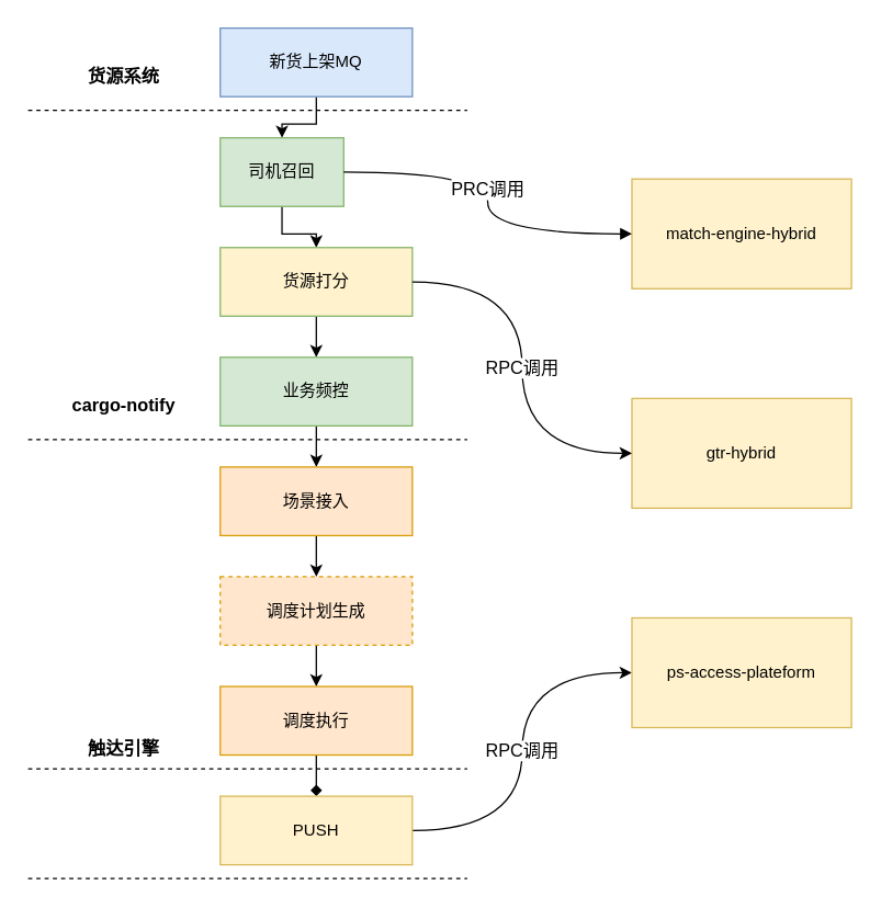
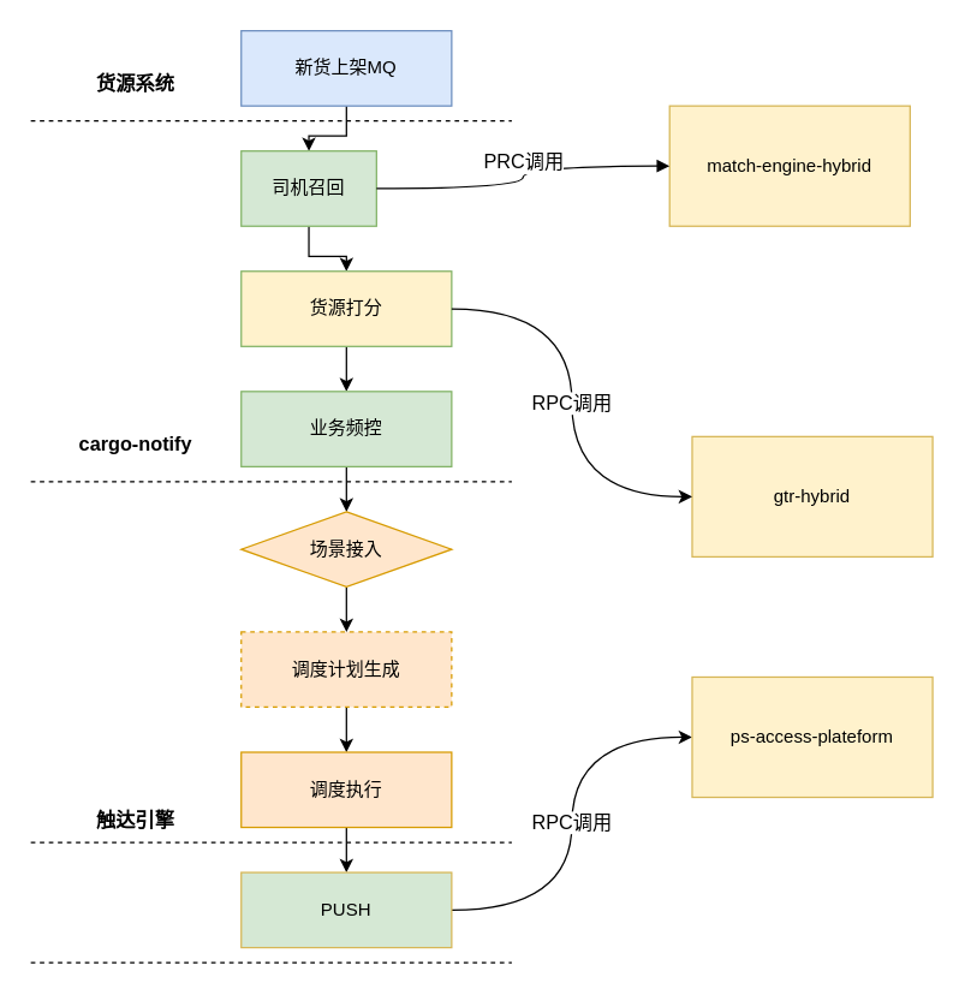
  <mxCell id="0" />
  <mxCell id="1" parent="0" />
  <mxCell id="2" style="edgeStyle=orthogonalEdgeStyle;rounded=0;orthogonalLoop=1;jettySize=auto;html=1;" edge="1" parent="1" source="3" target="5"><mxGeometry relative="1" as="geometry" /></mxCell>
  <mxCell id="3" value="新货上架MQ" style="rounded=0;whiteSpace=wrap;html=1;fillColor=#dae8fc;strokeColor=#6c8ebf;" vertex="1" parent="1"><mxGeometry x="160" y="20" width="140" height="50" as="geometry" /></mxCell>
  <mxCell id="4" style="edgeStyle=orthogonalEdgeStyle;rounded=0;orthogonalLoop=1;jettySize=auto;html=1;" edge="1" parent="1" source="5" target="7"><mxGeometry relative="1" as="geometry" /></mxCell>
  <mxCell id="5" value="司机召回" style="rounded=0;whiteSpace=wrap;html=1;fillColor=#d5e8d4;strokeColor=#82b366;" vertex="1" parent="1"><mxGeometry x="160" y="100" width="90" height="50" as="geometry" /></mxCell>
  <mxCell id="6" style="edgeStyle=orthogonalEdgeStyle;rounded=0;orthogonalLoop=1;jettySize=auto;html=1;entryX=0.5;entryY=0;entryDx=0;entryDy=0;" edge="1" parent="1" source="7" target="9"><mxGeometry relative="1" as="geometry" /></mxCell>
  <mxCell id="7" value="货源打分" style="rounded=0;whiteSpace=wrap;html=1;fillColor=#fff2cc;strokeColor=#82b366;" vertex="1" parent="1"><mxGeometry x="160" y="180" width="140" height="50" as="geometry" /></mxCell>
  <mxCell id="8" style="edgeStyle=orthogonalEdgeStyle;rounded=0;orthogonalLoop=1;jettySize=auto;html=1;entryX=0.5;entryY=0;entryDx=0;entryDy=0;" edge="1" parent="1" source="9" target="11"><mxGeometry relative="1" as="geometry" /></mxCell>
  <mxCell id="9" value="业务频控" style="rounded=0;whiteSpace=wrap;html=1;fillColor=#d5e8d4;strokeColor=#82b366;" vertex="1" parent="1"><mxGeometry x="160" y="260" width="140" height="50" as="geometry" /></mxCell>
  <mxCell id="10" style="edgeStyle=orthogonalEdgeStyle;rounded=0;orthogonalLoop=1;jettySize=auto;html=1;entryX=0.5;entryY=0;entryDx=0;entryDy=0;" edge="1" parent="1" source="11" target="17"><mxGeometry relative="1" as="geometry" /></mxCell>
- <mxCell id="11" value="场景接入" style="rounded=0;whiteSpace=wrap;html=1;fillColor=#ffe6cc;strokeColor=#d79b00;" vertex="1" parent="1"><mxGeometry x="160" y="340" width="140" height="50" as="geometry" /></mxCell>
+ <mxCell id="11" value="场景接入" style="rhombus;whiteSpace=wrap;html=1;fillColor=#ffe6cc;strokeColor=#d79b00;" vertex="1" parent="1"><mxGeometry x="160" y="340" width="140" height="50" as="geometry" /></mxCell>
  <mxCell id="12" value="" style="endArrow=none;dashed=1;html=1;rounded=0;" edge="1" parent="1"><mxGeometry width="50" height="50" relative="1" as="geometry"><mxPoint y="80" as="sourcePoint" x="20" /><mxPoint x="340" y="80" as="targetPoint" /></mxGeometry></mxCell>
  <mxCell id="13" value="货源系统" style="text;html=1;strokeColor=none;fillColor=none;align=center;verticalAlign=middle;whiteSpace=wrap;rounded=0;fontSize=13;fontStyle=1" vertex="1" parent="1"><mxGeometry x="60" y="40" width="60" height="30" as="geometry" /></mxCell>
  <mxCell id="14" value="" style="endArrow=none;dashed=1;html=1;rounded=0;" edge="1" parent="1"><mxGeometry width="50" height="50" relative="1" as="geometry"><mxPoint y="320" as="sourcePoint" x="20" /><mxPoint x="340" y="320" as="targetPoint" /></mxGeometry></mxCell>
  <mxCell id="15" value="cargo-notify" style="text;html=1;strokeColor=none;fillColor=none;align=center;verticalAlign=middle;whiteSpace=wrap;rounded=0;fontSize=13;fontStyle=1" vertex="1" parent="1"><mxGeometry x="50" y="280" width="80" height="30" as="geometry" /></mxCell>
  <mxCell id="16" style="edgeStyle=orthogonalEdgeStyle;rounded=0;orthogonalLoop=1;jettySize=auto;html=1;entryX=0.5;entryY=0;entryDx=0;entryDy=0;" edge="1" parent="1" source="17" target="19"><mxGeometry relative="1" as="geometry" /></mxCell>
  <mxCell id="17" value="调度计划生成" style="rounded=0;whiteSpace=wrap;html=1;fillColor=#ffe6cc;strokeColor=#d79b00;dashed=1;" vertex="1" parent="1"><mxGeometry x="160" y="420" width="140" height="50" as="geometry" /></mxCell>
- <mxCell id="18" style="edgeStyle=orthogonalEdgeStyle;rounded=0;orthogonalLoop=1;jettySize=auto;html=1;entryX=0.5;entryY=0;entryDx=0;entryDy=0;endArrow=diamond;" edge="1" parent="1" source="19" target="21"><mxGeometry relative="1" as="geometry" /></mxCell>
+ <mxCell id="18" style="edgeStyle=orthogonalEdgeStyle;rounded=0;orthogonalLoop=1;jettySize=auto;html=1;entryX=0.5;entryY=0;entryDx=0;entryDy=0;" edge="1" parent="1" source="19" target="21"><mxGeometry relative="1" as="geometry" /></mxCell>
  <mxCell id="19" value="调度执行" style="rounded=0;whiteSpace=wrap;html=1;fillColor=#ffe6cc;strokeColor=#d79b00;" vertex="1" parent="1"><mxGeometry x="160" y="500" width="140" height="50" as="geometry" /></mxCell>
  <mxCell id="20" value="RPC调用" style="edgeStyle=orthogonalEdgeStyle;curved=1;rounded=0;orthogonalLoop=1;jettySize=auto;html=1;entryX=0;entryY=0.5;entryDx=0;entryDy=0;fontSize=13;" edge="1" parent="1" source="21" target="27"><mxGeometry relative="1" as="geometry" /></mxCell>
- <mxCell id="21" value="PUSH" style="rounded=0;whiteSpace=wrap;html=1;fillColor=#fff2cc;strokeColor=#d6b656;" vertex="1" parent="1"><mxGeometry x="160" y="580" width="140" height="50" as="geometry" /></mxCell>
+ <mxCell id="21" value="PUSH" style="rounded=0;whiteSpace=wrap;html=1;fillColor=#d5e8d4;strokeColor=#d6b656;" vertex="1" parent="1"><mxGeometry x="160" y="580" width="140" height="50" as="geometry" /></mxCell>
  <mxCell id="22" value="" style="endArrow=none;dashed=1;html=1;rounded=0;" edge="1" parent="1"><mxGeometry width="50" height="50" relative="1" as="geometry"><mxPoint y="560" as="sourcePoint" x="20" /><mxPoint x="340" y="560" as="targetPoint" /></mxGeometry></mxCell>
  <mxCell id="23" value="触达引擎" style="text;html=1;strokeColor=none;fillColor=none;align=center;verticalAlign=middle;whiteSpace=wrap;rounded=0;fontSize=13;fontStyle=1" vertex="1" parent="1"><mxGeometry x="60" y="530" width="60" height="30" as="geometry" /></mxCell>
  <mxCell id="24" value="" style="endArrow=none;dashed=1;html=1;rounded=0;" edge="1" parent="1"><mxGeometry width="50" height="50" relative="1" as="geometry"><mxPoint y="640" as="sourcePoint" x="20" /><mxPoint x="340" y="640" as="targetPoint" /></mxGeometry></mxCell>
- <mxCell id="25" value="match-engine-hybrid" style="rounded=0;whiteSpace=wrap;html=1;fillColor=#fff2cc;strokeColor=#d6b656;" vertex="1" parent="1"><mxGeometry x="460" y="130" width="160" height="80" as="geometry" /></mxCell>
+ <mxCell id="25" value="match-engine-hybrid" style="rounded=0;whiteSpace=wrap;html=1;fillColor=#fff2cc;strokeColor=#d6b656;" vertex="1" parent="1"><mxGeometry x="445" y="70" width="160" height="80" as="geometry" /></mxCell>
  <mxCell id="26" value="gtr-hybrid" style="rounded=0;whiteSpace=wrap;html=1;fillColor=#fff2cc;strokeColor=#d6b656;" vertex="1" parent="1"><mxGeometry x="460" y="290" width="160" height="80" as="geometry" /></mxCell>
  <mxCell id="27" value="ps-access-plateform" style="rounded=0;whiteSpace=wrap;html=1;fillColor=#fff2cc;strokeColor=#d6b656;" vertex="1" parent="1"><mxGeometry x="460" y="450" width="160" height="80" as="geometry" /></mxCell>
  <mxCell id="28" value="PRC调用" style="html=1;verticalAlign=bottom;endArrow=block;entryX=0;entryY=0.5;entryDx=0;entryDy=0;rounded=0;fontSize=13;exitX=1;exitY=0.5;exitDx=0;exitDy=0;edgeStyle=orthogonalEdgeStyle;curved=1;" edge="1" parent="1" source="5" target="25"><mxGeometry width="80" relative="1" as="geometry"><mxPoint x="290" y="134" as="sourcePoint" /><mxPoint x="522.33" y="133.6" as="targetPoint" /></mxGeometry></mxCell>
  <mxCell id="29" value="RPC调用" style="endArrow=classic;html=1;rounded=0;fontSize=13;curved=1;exitX=1;exitY=0.5;exitDx=0;exitDy=0;entryX=0;entryY=0.5;entryDx=0;entryDy=0;edgeStyle=orthogonalEdgeStyle;" edge="1" parent="1" source="7" target="26"><mxGeometry width="50" height="50" relative="1" as="geometry"><mxPoint x="370" y="280" as="sourcePoint" /><mxPoint x="420" y="230" as="targetPoint" /></mxGeometry></mxCell>
